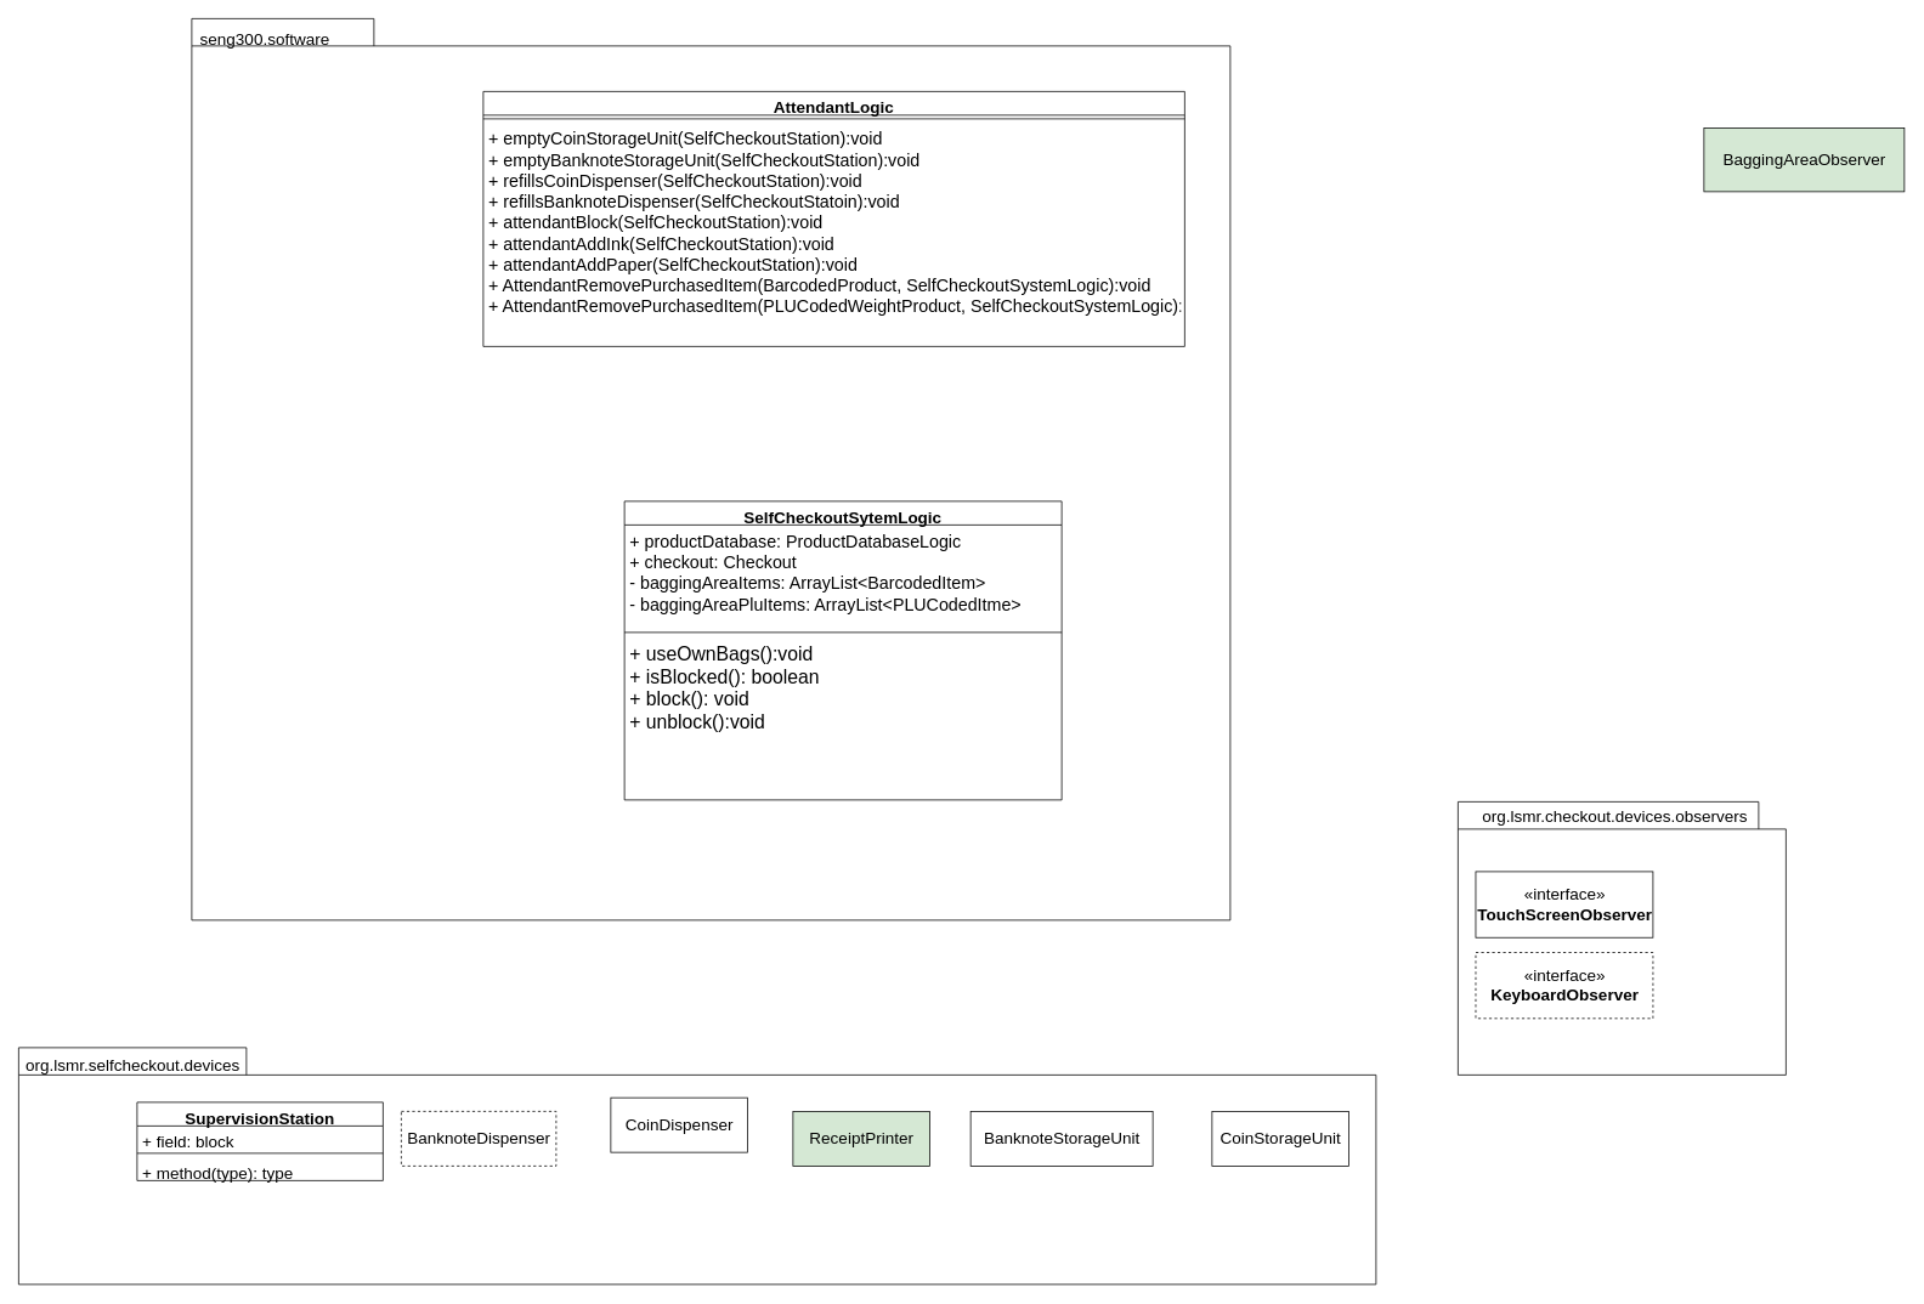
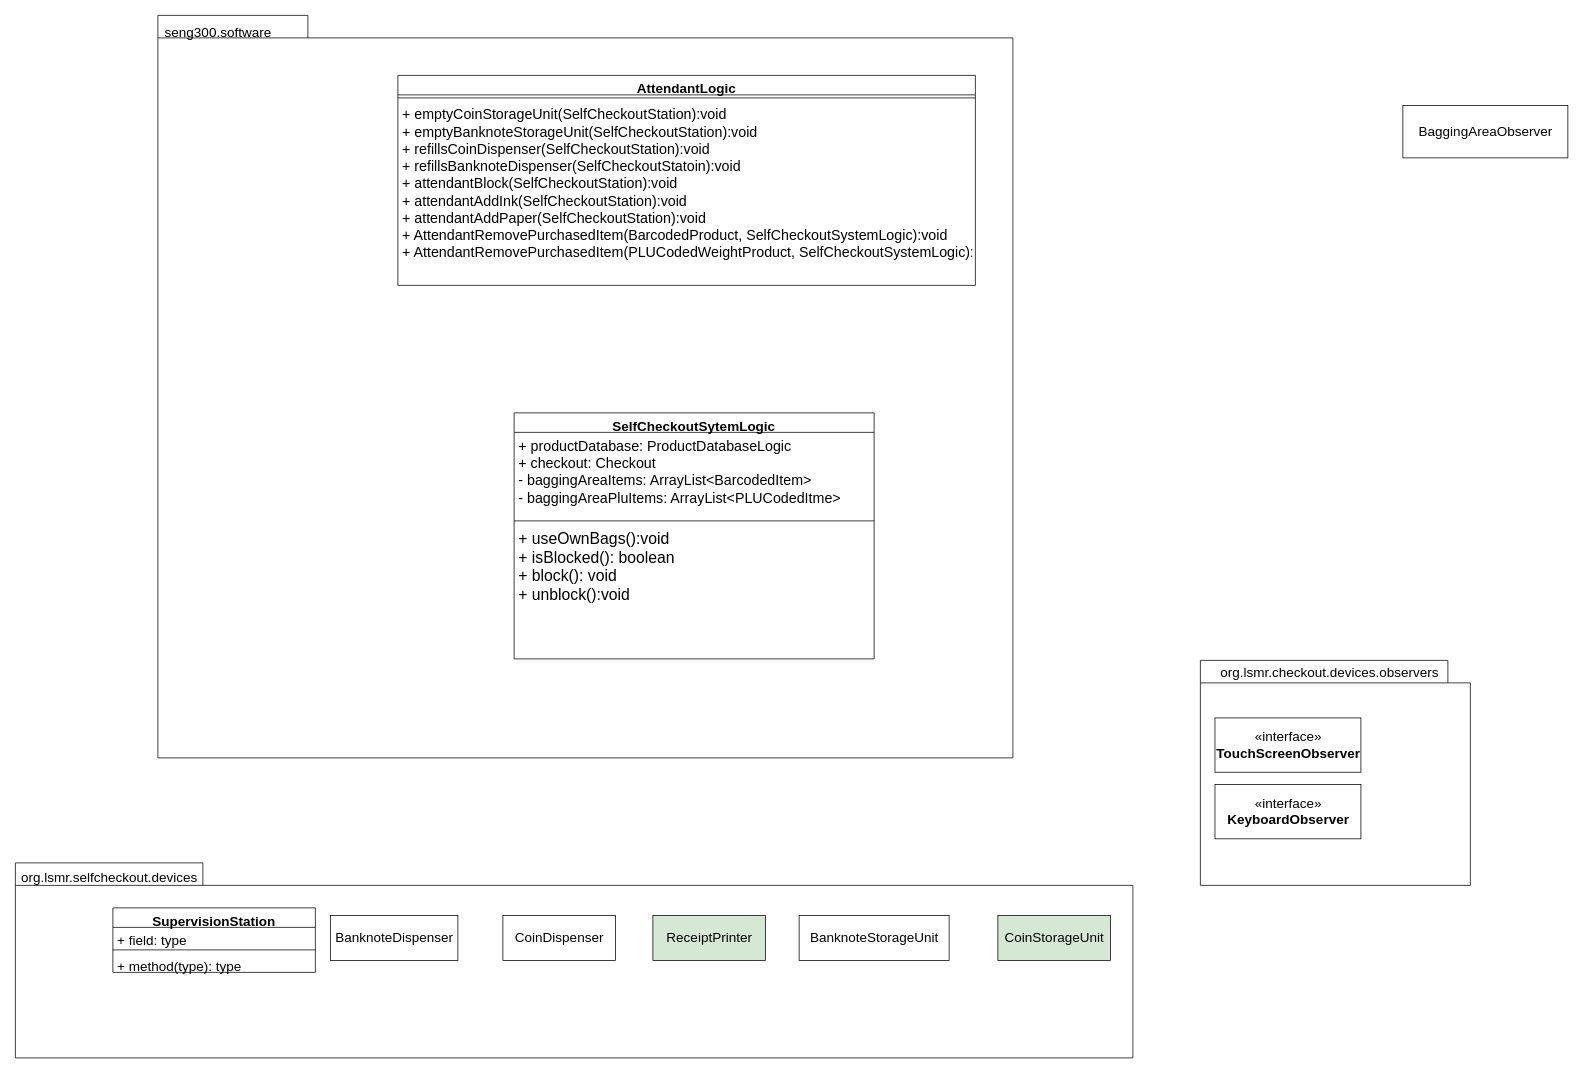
  <mxCell id="0" />
  <mxCell id="1" parent="0" />
  <mxCell id="2" value="" style="group" vertex="1" connectable="0" parent="1"><mxGeometry x="210" y="20" width="1140" height="990" as="geometry" /></mxCell>
  <mxCell id="3" value="" style="shape=folder;fontStyle=1;spacingTop=10;tabWidth=200;tabHeight=30;tabPosition=left;html=1;" vertex="1" parent="2"><mxGeometry width="1140" height="990" as="geometry" /></mxCell>
  <mxCell id="4" value="&lt;font style=&quot;font-size: 18px&quot;&gt;seng300.software&lt;/font&gt;" style="text;html=1;align=center;verticalAlign=middle;resizable=0;points=[];autosize=1;strokeColor=none;fillColor=none;" vertex="1" parent="2"><mxGeometry y="12.698" width="160" height="20" as="geometry" /></mxCell>
  <mxCell id="5" value="SelfCheckoutSytemLogic" style="swimlane;fontStyle=1;align=center;verticalAlign=top;childLayout=stackLayout;horizontal=1;startSize=26;horizontalStack=0;resizeParent=1;resizeParentMax=0;resizeLast=0;collapsible=1;marginBottom=0;fontSize=18;" vertex="1" parent="2"><mxGeometry x="475" y="530" width="480" height="328" as="geometry" /></mxCell>
  <mxCell id="6" value="+ productDatabase: ProductDatabaseLogic&#10;+ checkout: Checkout&#10;- baggingAreaItems: ArrayList&lt;BarcodedItem&gt;&#10;- baggingAreaPluItems: ArrayList&lt;PLUCodedItme&gt;" style="text;strokeColor=none;fillColor=none;align=left;verticalAlign=top;spacingLeft=4;spacingRight=4;overflow=hidden;rotatable=0;points=[[0,0.5],[1,0.5]];portConstraint=eastwest;fontSize=19;" vertex="1" parent="5"><mxGeometry y="26" width="480" height="114" as="geometry" /></mxCell>
  <mxCell id="7" value="" style="line;strokeWidth=1;fillColor=none;align=left;verticalAlign=middle;spacingTop=-1;spacingLeft=3;spacingRight=3;rotatable=0;labelPosition=right;points=[];portConstraint=eastwest;fontSize=18;" vertex="1" parent="5"><mxGeometry y="140" width="480" height="8" as="geometry" /></mxCell>
  <mxCell id="8" value="+ useOwnBags():void&#10;+ isBlocked(): boolean&#10;+ block(): void&#10;+ unblock():void&#10;" style="text;strokeColor=none;fillColor=none;align=left;verticalAlign=top;spacingLeft=4;spacingRight=4;overflow=hidden;rotatable=0;points=[[0,0.5],[1,0.5]];portConstraint=eastwest;fontSize=21;" vertex="1" parent="5"><mxGeometry y="148" width="480" height="180" as="geometry" /></mxCell>
  <mxCell id="9" value="AttendantLogic" style="swimlane;fontStyle=1;align=center;verticalAlign=top;childLayout=stackLayout;horizontal=1;startSize=26;horizontalStack=0;resizeParent=1;resizeParentMax=0;resizeLast=0;collapsible=1;marginBottom=0;fontSize=18;" vertex="1" parent="2"><mxGeometry x="320" y="80" width="770" height="280" as="geometry" /></mxCell>
  <mxCell id="10" value="" style="line;strokeWidth=1;fillColor=none;align=left;verticalAlign=middle;spacingTop=-1;spacingLeft=3;spacingRight=3;rotatable=0;labelPosition=right;points=[];portConstraint=eastwest;fontSize=18;" vertex="1" parent="9"><mxGeometry y="26" width="770" height="8" as="geometry" /></mxCell>
  <mxCell id="11" value="+ emptyCoinStorageUnit(SelfCheckoutStation):void&#10;+ emptyBanknoteStorageUnit(SelfCheckoutStation):void&#10;+ refillsCoinDispenser(SelfCheckoutStation):void&#10;+ refillsBanknoteDispenser(SelfCheckoutStatoin):void&#10;+ attendantBlock(SelfCheckoutStation):void&#10;+ attendantAddInk(SelfCheckoutStation):void&#10;+ attendantAddPaper(SelfCheckoutStation):void&#10;+ AttendantRemovePurchasedItem(BarcodedProduct, SelfCheckoutSystemLogic):void&#10;+ AttendantRemovePurchasedItem(PLUCodedWeightProduct, SelfCheckoutSystemLogic):void&#10;" style="text;strokeColor=none;fillColor=none;align=left;verticalAlign=top;spacingLeft=4;spacingRight=4;overflow=hidden;rotatable=0;points=[[0,0.5],[1,0.5]];portConstraint=eastwest;fontSize=19;" vertex="1" parent="9"><mxGeometry y="34" width="770" height="246" as="geometry" /></mxCell>
  <mxCell id="12" value="" style="group" vertex="1" connectable="0" parent="1"><mxGeometry x="1600" y="880" width="360" height="300" as="geometry" /></mxCell>
  <mxCell id="13" value="" style="group" vertex="1" connectable="0" parent="12"><mxGeometry width="360" height="300" as="geometry" /></mxCell>
  <mxCell id="14" value="" style="shape=folder;fontStyle=1;spacingTop=10;tabWidth=350;tabHeight=30;tabPosition=left;html=1;" vertex="1" parent="13"><mxGeometry width="360" height="300" as="geometry" /></mxCell>
  <mxCell id="15" value="&lt;span style=&quot;font-size: 18px&quot;&gt;org.lsmr.checkout.devices.observers&lt;/span&gt;" style="text;html=1;align=center;verticalAlign=middle;resizable=0;points=[];autosize=1;strokeColor=none;fillColor=none;" vertex="1" parent="13"><mxGeometry x="6.545" y="7.317" width="330" height="20" as="geometry" /></mxCell>
  <mxCell id="16" value="«interface»&lt;br&gt;&lt;b&gt;TouchScreenObserver&lt;/b&gt;" style="html=1;fontSize=18;" vertex="1" parent="13"><mxGeometry x="19.459" y="76.724" width="194.595" height="72.414" as="geometry" /></mxCell>
- <mxCell id="17" value="«interface»&lt;br&gt;&lt;b&gt;KeyboardObserver&lt;/b&gt;" style="html=1;fontSize=18;dashed=1;" vertex="1" parent="13"><mxGeometry x="19.459" y="165.517" width="194.595" height="72.414" as="geometry" /></mxCell>
+ <mxCell id="17" value="«interface»&lt;br&gt;&lt;b&gt;KeyboardObserver&lt;/b&gt;" style="html=1;fontSize=18;" vertex="1" parent="13"><mxGeometry x="19.459" y="165.517" width="194.595" height="72.414" as="geometry" /></mxCell>
  <mxCell id="18" value="" style="shape=folder;fontStyle=1;spacingTop=10;tabWidth=250;tabHeight=30;tabPosition=left;html=1;" vertex="1" parent="1"><mxGeometry x="20" y="1150" width="1490" height="260" as="geometry" /></mxCell>
  <mxCell id="19" value="&lt;span style=&quot;font-size: 18px&quot;&gt;org.lsmr.selfcheckout.devices&lt;/span&gt;" style="text;html=1;align=center;verticalAlign=middle;resizable=0;points=[];autosize=1;strokeColor=none;fillColor=none;" vertex="1" parent="1"><mxGeometry x="20" y="1160" width="250" height="20" as="geometry" /></mxCell>
  <mxCell id="20" value="ReceiptPrinter" style="html=1;fontSize=18;fillColor=#d5e8d4;" vertex="1" parent="1"><mxGeometry x="870" y="1220" width="150" height="60" as="geometry" /></mxCell>
  <mxCell id="21" value="BanknoteStorageUnit" style="html=1;fontSize=18;" vertex="1" parent="1"><mxGeometry x="1065" y="1220" width="200" height="60" as="geometry" /></mxCell>
- <mxCell id="22" value="BanknoteDispenser" style="html=1;fontSize=18;dashed=1;" vertex="1" parent="1"><mxGeometry x="440" y="1220" width="170" height="60" as="geometry" /></mxCell>
+ <mxCell id="22" value="BanknoteDispenser" style="html=1;fontSize=18;" vertex="1" parent="1"><mxGeometry x="440" y="1220" width="170" height="60" as="geometry" /></mxCell>
  <mxCell id="23" value="SupervisionStation" style="swimlane;fontStyle=1;align=center;verticalAlign=top;childLayout=stackLayout;horizontal=1;startSize=26;horizontalStack=0;resizeParent=1;resizeParentMax=0;resizeLast=0;collapsible=1;marginBottom=0;fontSize=18;" vertex="1" parent="1"><mxGeometry x="150" y="1210" width="270" height="86" as="geometry" /></mxCell>
- <mxCell id="24" value="+ field: block" style="text;strokeColor=none;fillColor=none;align=left;verticalAlign=top;spacingLeft=4;spacingRight=4;overflow=hidden;rotatable=0;points=[[0,0.5],[1,0.5]];portConstraint=eastwest;fontSize=18;" vertex="1" parent="23"><mxGeometry y="26" width="270" height="26" as="geometry" /></mxCell>
+ <mxCell id="24" value="+ field: type" style="text;strokeColor=none;fillColor=none;align=left;verticalAlign=top;spacingLeft=4;spacingRight=4;overflow=hidden;rotatable=0;points=[[0,0.5],[1,0.5]];portConstraint=eastwest;fontSize=18;" vertex="1" parent="23"><mxGeometry y="26" width="270" height="26" as="geometry" /></mxCell>
  <mxCell id="25" value="" style="line;strokeWidth=1;fillColor=none;align=left;verticalAlign=middle;spacingTop=-1;spacingLeft=3;spacingRight=3;rotatable=0;labelPosition=right;points=[];portConstraint=eastwest;fontSize=18;" vertex="1" parent="23"><mxGeometry y="52" width="270" height="8" as="geometry" /></mxCell>
  <mxCell id="26" value="+ method(type): type" style="text;strokeColor=none;fillColor=none;align=left;verticalAlign=top;spacingLeft=4;spacingRight=4;overflow=hidden;rotatable=0;points=[[0,0.5],[1,0.5]];portConstraint=eastwest;fontSize=18;" vertex="1" parent="23"><mxGeometry y="60" width="270" height="26" as="geometry" /></mxCell>
- <mxCell id="27" value="CoinStorageUnit" style="html=1;fontSize=18;" vertex="1" parent="1"><mxGeometry x="1330" y="1220" width="150" height="60" as="geometry" /></mxCell>
- <mxCell id="28" value="CoinDispenser" style="html=1;fontSize=18;" vertex="1" parent="1"><mxGeometry x="670" y="1205" width="150" height="60" as="geometry" /></mxCell>
- <mxCell id="29" value="BaggingAreaObserver" style="html=1;fontSize=18;fillColor=#d5e8d4;" vertex="1" parent="1"><mxGeometry x="1870" y="140" width="220" height="70" as="geometry" /></mxCell>
+ <mxCell id="27" value="CoinStorageUnit" style="html=1;fontSize=18;fillColor=#d5e8d4;" vertex="1" parent="1"><mxGeometry x="1330" y="1220" width="150" height="60" as="geometry" /></mxCell>
+ <mxCell id="28" value="CoinDispenser" style="html=1;fontSize=18;" vertex="1" parent="1"><mxGeometry x="670" y="1220" width="150" height="60" as="geometry" /></mxCell>
+ <mxCell id="29" value="BaggingAreaObserver" style="html=1;fontSize=18;" vertex="1" parent="1"><mxGeometry x="1870" y="140" width="220" height="70" as="geometry" /></mxCell>
